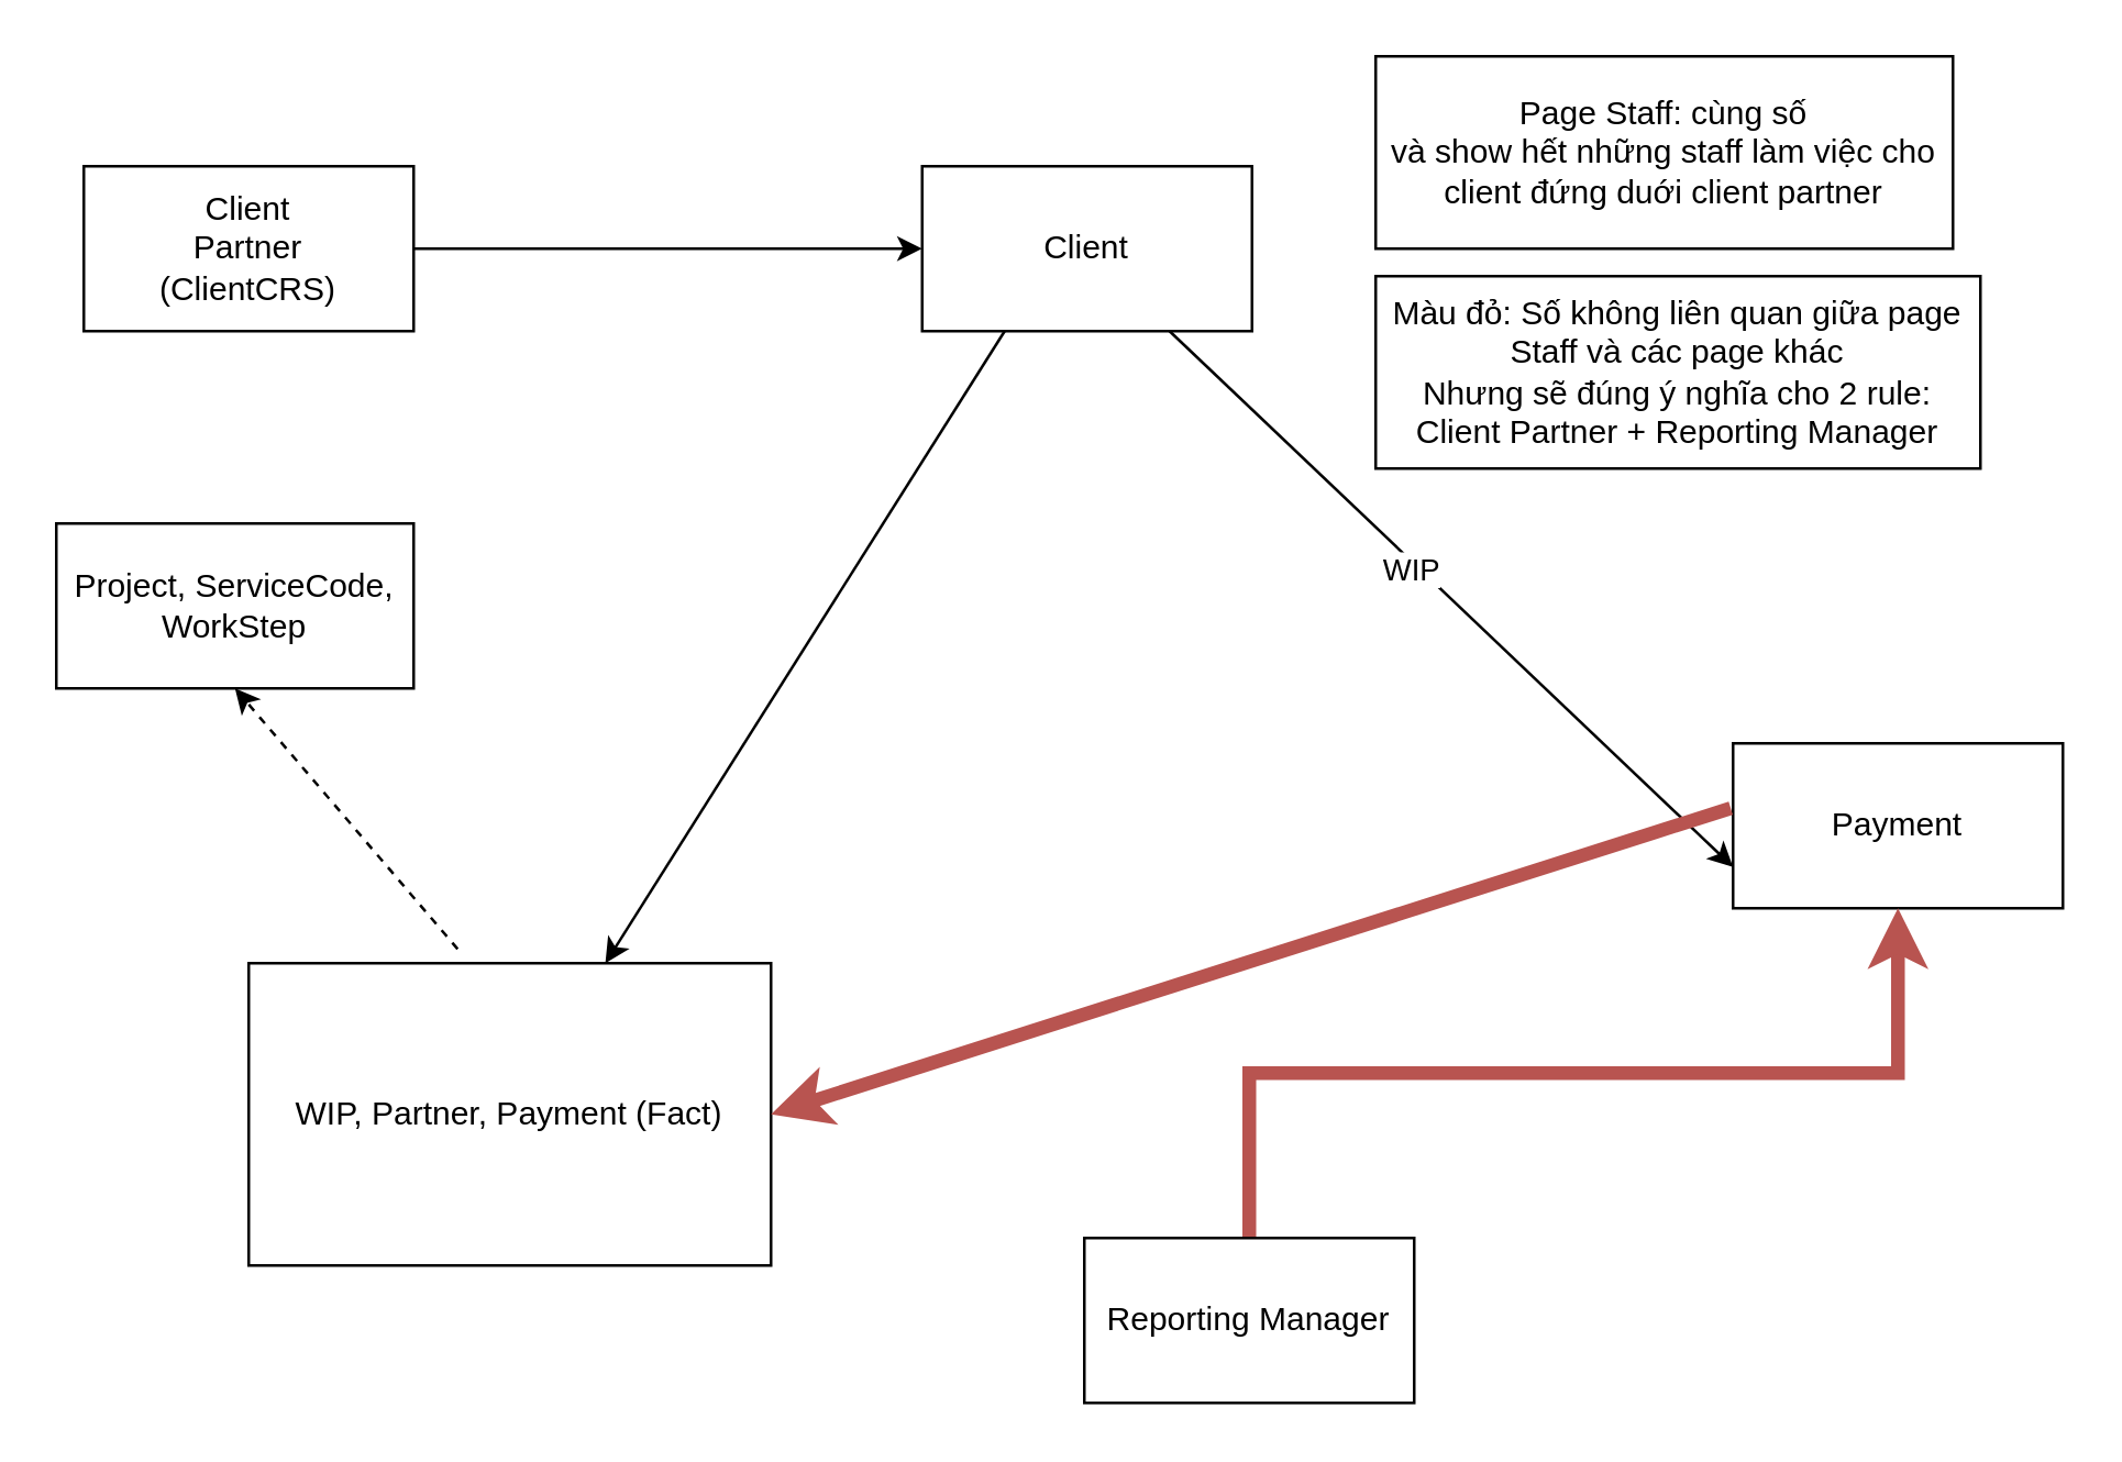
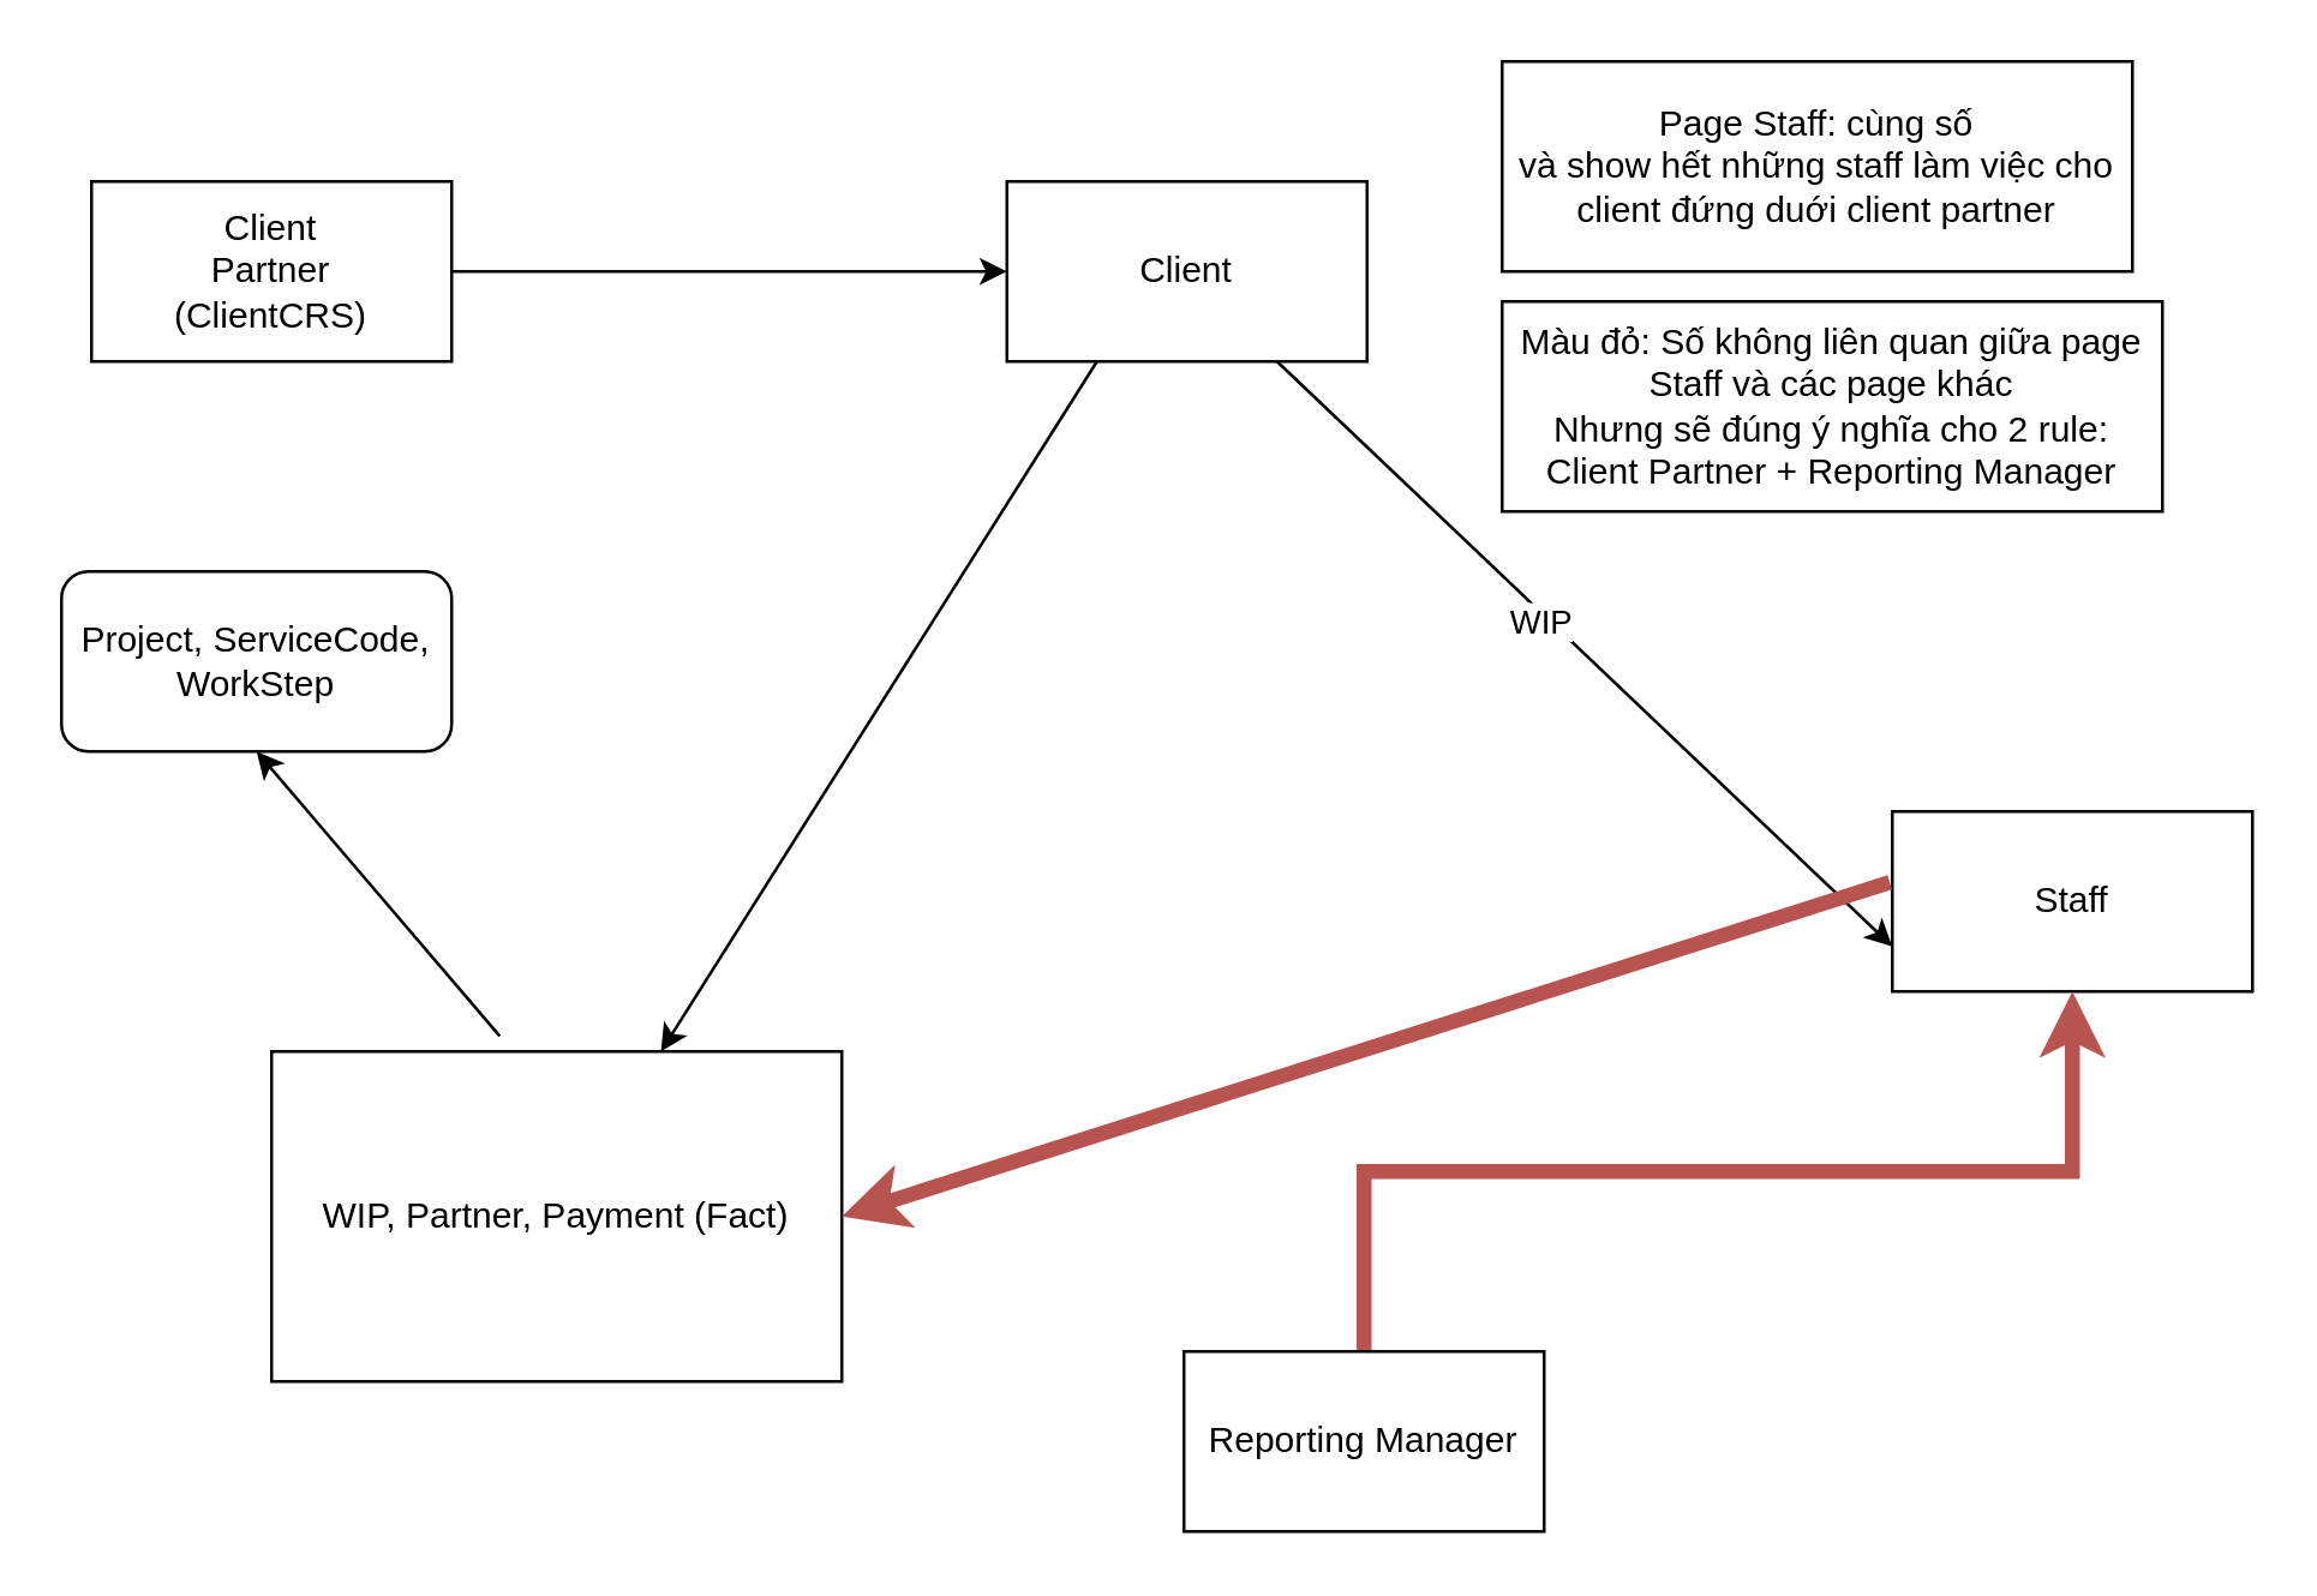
  <mxCell id="0" />
  <mxCell id="1" parent="0" />
  <mxCell id="2" value="Client" style="rounded=0;whiteSpace=wrap;html=1;" vertex="1" parent="1"><mxGeometry x="335" y="60" width="120" height="60" as="geometry" /></mxCell>
  <mxCell id="3" value="Client &lt;br&gt;Partner&lt;br&gt;(ClientCRS)" style="rounded=0;whiteSpace=wrap;html=1;" vertex="1" parent="1"><mxGeometry x="30" y="60" width="120" height="60" as="geometry" /></mxCell>
- <mxCell id="4" value="Payment" style="rounded=0;whiteSpace=wrap;html=1;" vertex="1" parent="1"><mxGeometry x="630" y="270" width="120" height="60" as="geometry" /></mxCell>
+ <mxCell id="4" value="Staff" style="rounded=0;whiteSpace=wrap;html=1;" vertex="1" parent="1"><mxGeometry x="630" y="270" width="120" height="60" as="geometry" /></mxCell>
  <mxCell id="5" value="" style="endArrow=classic;html=1;rounded=0;exitX=1;exitY=0.5;exitDx=0;exitDy=0;entryX=0;entryY=0.5;entryDx=0;entryDy=0;" edge="1" parent="1" source="3" target="2"><mxGeometry width="50" height="50" relative="1" as="geometry"><mxPoint x="370" y="310" as="sourcePoint" /><mxPoint x="420" y="260" as="targetPoint" /></mxGeometry></mxCell>
  <mxCell id="6" value="" style="endArrow=classic;html=1;rounded=0;entryX=0;entryY=0.75;entryDx=0;entryDy=0;exitX=0.75;exitY=1;exitDx=0;exitDy=0;" edge="1" parent="1" source="2" target="4"><mxGeometry width="50" height="50" relative="1" as="geometry"><mxPoint x="570" y="360" as="sourcePoint" /><mxPoint x="620" y="310" as="targetPoint" /><Array as="points" /></mxGeometry></mxCell>
  <mxCell id="7" value="WIP" style="edgeLabel;html=1;align=center;verticalAlign=middle;resizable=0;points=[];" vertex="1" connectable="0" parent="6"><mxGeometry x="-0.133" y="-2" relative="1" as="geometry"><mxPoint as="offset" /></mxGeometry></mxCell>
  <mxCell id="8" style="edgeStyle=orthogonalEdgeStyle;rounded=0;orthogonalLoop=1;jettySize=auto;html=1;exitX=0.5;exitY=0;exitDx=0;exitDy=0;entryX=0.5;entryY=1;entryDx=0;entryDy=0;fillColor=#f8cecc;strokeColor=#b85450;strokeWidth=5;" edge="1" parent="1" source="9" target="4"><mxGeometry relative="1" as="geometry" /></mxCell>
  <mxCell id="9" value="Reporting Manager" style="rounded=0;whiteSpace=wrap;html=1;" vertex="1" parent="1"><mxGeometry x="394" y="450" width="120" height="60" as="geometry" /></mxCell>
  <mxCell id="10" value="" style="endArrow=classic;html=1;rounded=0;exitX=0.25;exitY=1;exitDx=0;exitDy=0;" edge="1" parent="1" source="2" target="11"><mxGeometry width="50" height="50" relative="1" as="geometry"><mxPoint x="370" y="310" as="sourcePoint" /><mxPoint x="240" y="280" as="targetPoint" /></mxGeometry></mxCell>
  <mxCell id="11" value="WIP, Partner, Payment (Fact)" style="rounded=0;whiteSpace=wrap;html=1;" vertex="1" parent="1"><mxGeometry x="90" y="350" width="190" height="110" as="geometry" /></mxCell>
  <mxCell id="12" value="Page Staff: cùng số&lt;br&gt;và show hết những staff làm việc cho client đứng duới client partner" style="rounded=0;whiteSpace=wrap;html=1;" vertex="1" parent="1"><mxGeometry x="500" y="20" width="210" height="70" as="geometry" /></mxCell>
  <mxCell id="13" value="" style="endArrow=classic;html=1;rounded=0;exitX=-0.007;exitY=0.393;exitDx=0;exitDy=0;exitPerimeter=0;entryX=1;entryY=0.5;entryDx=0;entryDy=0;fillColor=#f8cecc;strokeColor=#b85450;strokeWidth=5;" edge="1" parent="1" source="4" target="11"><mxGeometry width="50" height="50" relative="1" as="geometry"><mxPoint x="370" y="310" as="sourcePoint" /><mxPoint x="420" y="260" as="targetPoint" /></mxGeometry></mxCell>
- <mxCell id="14" value="Project, ServiceCode, WorkStep" style="rounded=0;whiteSpace=wrap;html=1;" vertex="1" parent="1"><mxGeometry x="20" y="190" width="130" height="60" as="geometry" /></mxCell>
- <mxCell id="15" value="" style="endArrow=classic;html=1;rounded=0;exitX=0.4;exitY=-0.047;exitDx=0;exitDy=0;exitPerimeter=0;entryX=0.5;entryY=1;entryDx=0;entryDy=0;dashed=1;" edge="1" parent="1" source="11" target="14"><mxGeometry width="50" height="50" relative="1" as="geometry"><mxPoint x="370" y="310" as="sourcePoint" /><mxPoint x="420" y="260" as="targetPoint" /></mxGeometry></mxCell>
+ <mxCell id="14" value="Project, ServiceCode, WorkStep" style="whiteSpace=wrap;html=1;rounded=1;" vertex="1" parent="1"><mxGeometry x="20" y="190" width="130" height="60" as="geometry" /></mxCell>
+ <mxCell id="15" value="" style="endArrow=classic;html=1;rounded=0;exitX=0.4;exitY=-0.047;exitDx=0;exitDy=0;exitPerimeter=0;entryX=0.5;entryY=1;entryDx=0;entryDy=0;" edge="1" parent="1" source="11" target="14"><mxGeometry width="50" height="50" relative="1" as="geometry"><mxPoint x="370" y="310" as="sourcePoint" /><mxPoint x="420" y="260" as="targetPoint" /></mxGeometry></mxCell>
  <mxCell id="16" value="Màu đỏ: Số không liên quan giữa page Staff và các page khác&lt;br&gt;Nhưng sẽ đúng ý nghĩa cho 2 rule:&lt;br&gt;Client Partner + Reporting Manager" style="rounded=0;whiteSpace=wrap;html=1;" vertex="1" parent="1"><mxGeometry x="500" y="100" width="220" height="70" as="geometry" /></mxCell>
